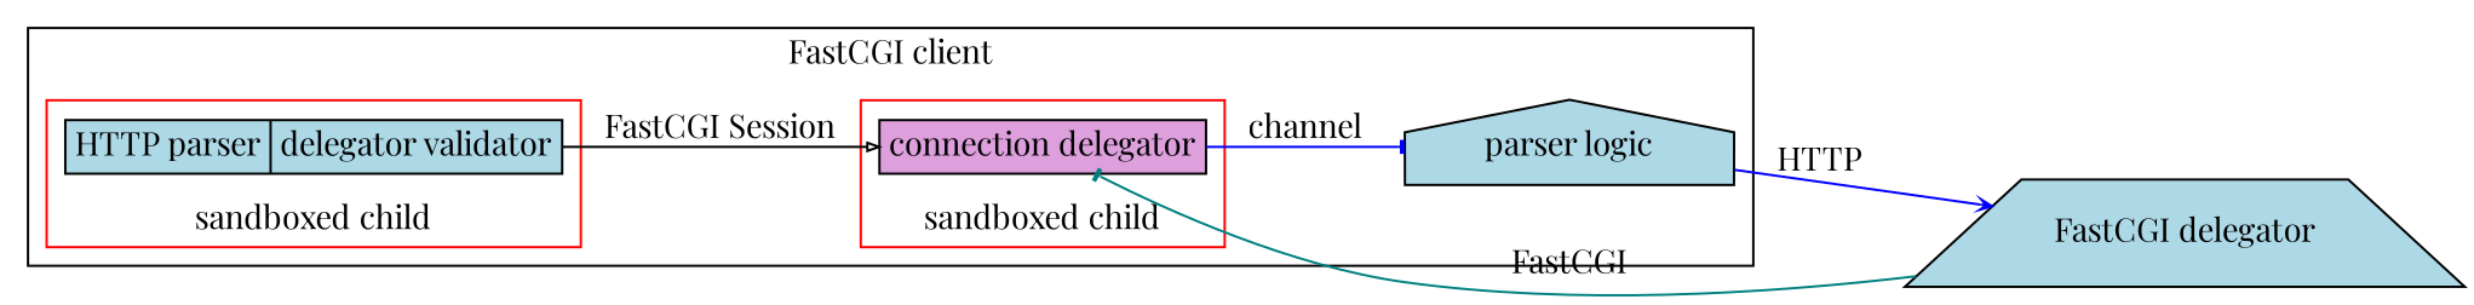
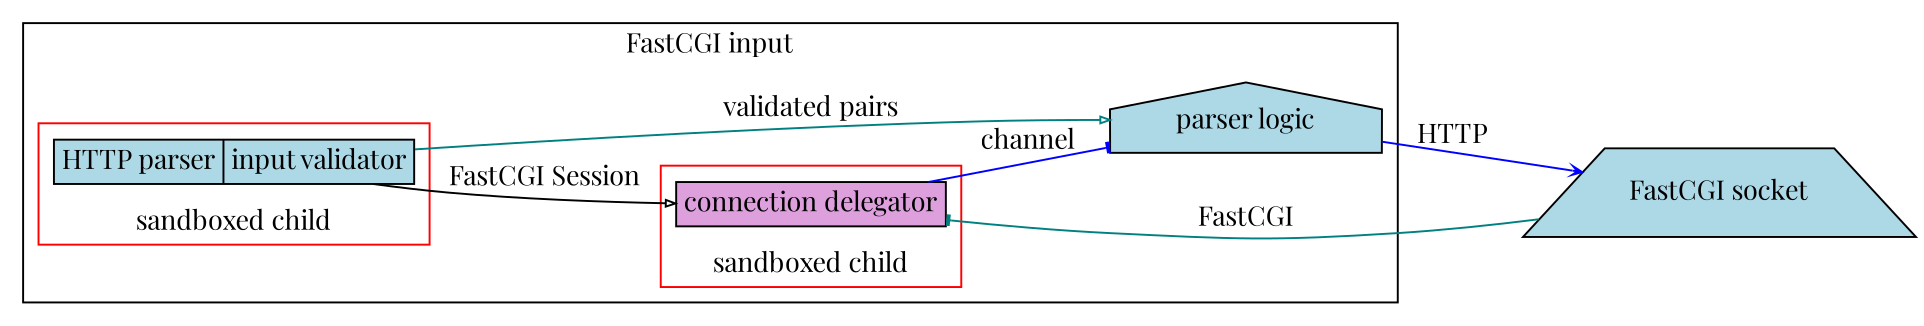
  digraph {
    fontname="Playfair Display"
    rankdir=LR
    node [fillcolor=lightblue fontname="Playfair Display" margin="0.05,0.05" shape=record style=filled]
    edge [arrowhead=onormal arrowsize=0.5 color=teal fontname="Playfair Display"]
-   n1 [height=0 label="{ HTTP parser | delegator validator }" width=0]
+   n1 [height=0 label="{ HTTP parser | input validator }" width=0]
    n2 [fillcolor=plum height=0 label="{ connection delegator }" width=0]
    n3 [height=0 label="parser logic" shape=house width=0]
-   n4 [height=0 label="FastCGI delegator" shape=trapezium width=0]
+   n4 [height=0 label="FastCGI socket" shape=trapezium width=0]
    subgraph cluster_1 {
      color=black
-     label="FastCGI client"
+     label="FastCGI input"
      n3
      subgraph cluster_2 {
        color=red
        label="sandboxed child"
        labelloc=b
        n1
      }
      subgraph cluster_3 {
        color=red
        label="sandboxed child"
        labelloc=b
        n2
      }
    }
    n1 -> n2 [color=black label="FastCGI Session"]
+   n1 -> n3 [label="validated pairs"]
    n2 -> n3 [arrowhead=tee color=blue label=channel]
    n3 -> n4 [arrowhead=vee color=blue label=HTTP]
    n4 -> n2 [arrowhead=tee label=FastCGI]
  }
